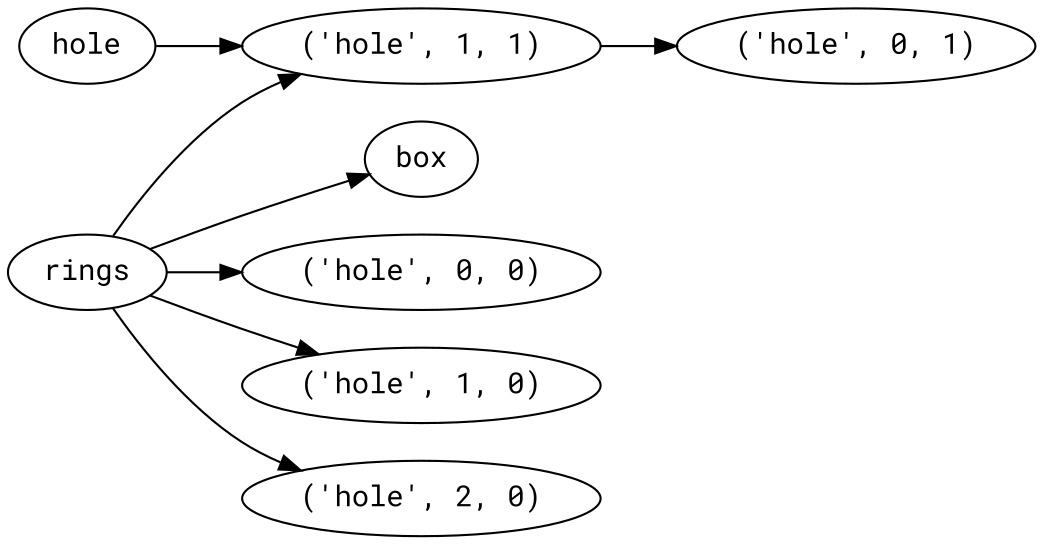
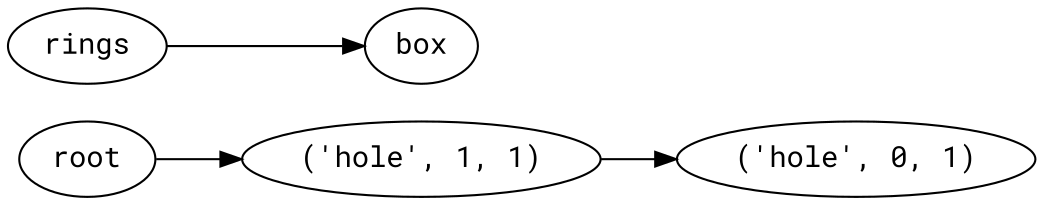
  digraph {
    fontname="Roboto Mono"
    rankdir=LR
    node [fontname="Roboto Mono"]
    edge [fontname="Roboto Mono"]
-   n1 [label=hole]
+   n1 [label=root]
    n2 [label="\('hole',\ 1,\ 1\)"]
    n3 [label=rings]
    n4 [label=box]
-   n5 [label="\('hole',\ 0,\ 0\)"]
-   n6 [label="\('hole',\ 1,\ 0\)"]
-   n7 [label="\('hole',\ 2,\ 0\)"]
    n8 [label="\('hole',\ 0,\ 1\)"]
    n1 -> n2
    n2 -> n8
-   n3 -> n2
    n3 -> n4
-   n3 -> n5
-   n3 -> n6
-   n3 -> n7
  }
